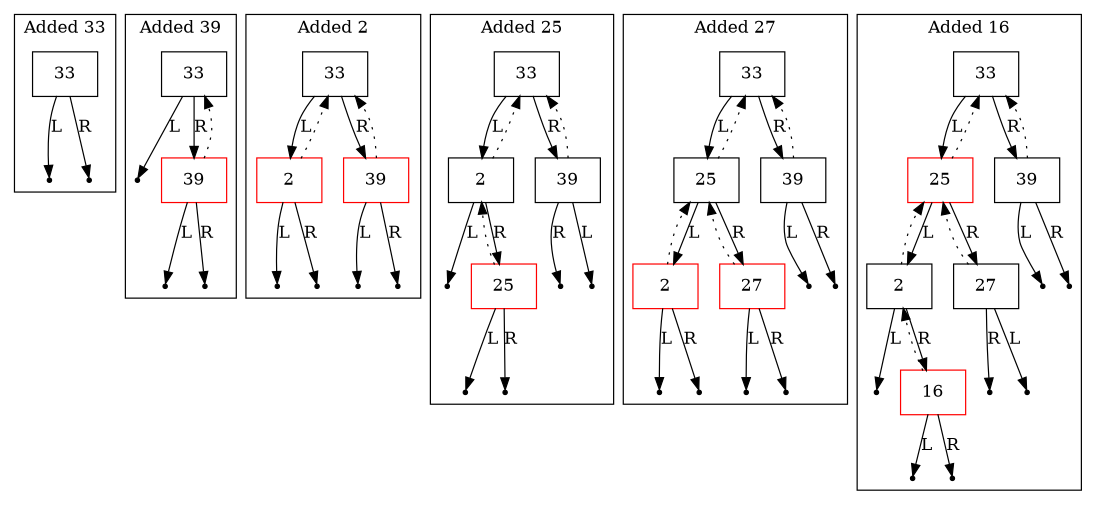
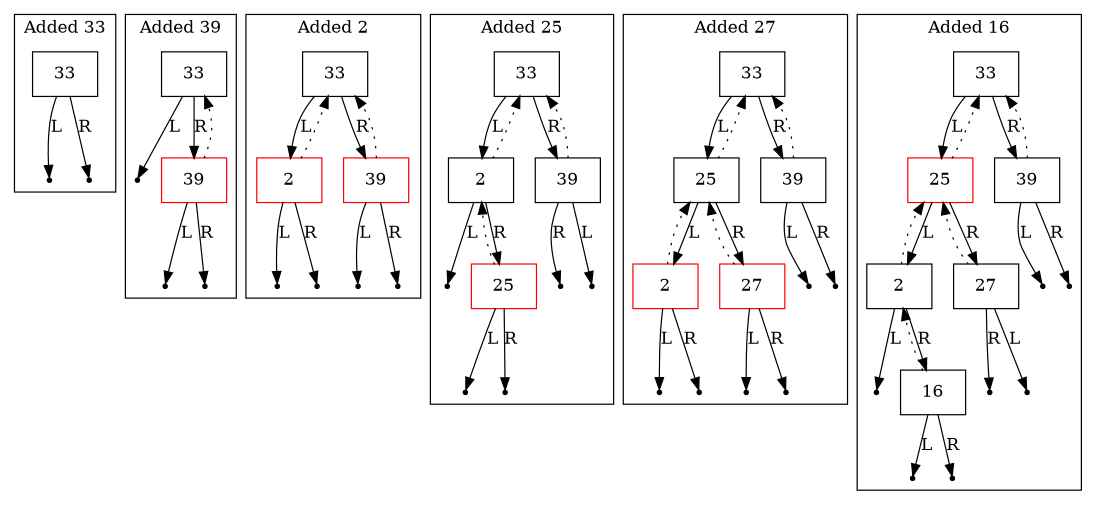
  digraph {
    fontname="DejaVu Serif"
    node [color=black shape=point fontname="DejaVu Serif"]
    edge [fontname="DejaVu Serif"]
    n1 [label="{33}" shape=record]
    n2 [label=Null]
    n3 [label=Null]
    n4 [label="{33}" shape=record]
    n5 [label=Null]
    n6 [color=red label="{39}" shape=record]
    n7 [label=Null]
    n8 [label=Null]
    n9 [label="{33}" shape=record]
    n10 [color=red label="{2}" shape=record]
    n11 [color=red label="{39}" shape=record]
    n12 [label=Null]
    n13 [label=Null]
    n14 [label=Null]
    n15 [label=Null]
    n16 [label="{33}" shape=record]
    n17 [label="{2}" shape=record]
    n18 [label="{39}" shape=record]
    n19 [label=Null]
    n20 [color=red label="{25}" shape=record]
    n21 [label=Null]
    n22 [label=Null]
    n23 [label=Null]
    n24 [label=Null]
    n25 [label="{33}" shape=record]
    n26 [label="{25}" shape=record]
    n27 [label="{39}" shape=record]
    n28 [color=red label="{2}" shape=record]
    n29 [color=red label="{27}" shape=record]
    n30 [label=Null]
    n31 [label=Null]
    n32 [label=Null]
    n33 [label=Null]
    n34 [label=Null]
    n35 [label=Null]
    n36 [label="{33}" shape=record]
    n37 [color=red label="{25}" shape=record]
    n38 [label="{39}" shape=record]
    n39 [label="{2}" shape=record]
    n40 [label="{27}" shape=record]
    n41 [label=Null]
-   n42 [color=red label="{16}" shape=record]
+   n42 [label="{16}" shape=record]
    n43 [label=Null]
    n44 [label=Null]
    n45 [label=Null]
    n46 [label=Null]
    n47 [label=Null]
    n48 [label=Null]
    subgraph cluster_1 {
      label="Added 33"
      n1
      n2
      n3
    }
    subgraph cluster_2 {
      label="Added 39"
      n4
      n5
      n6
      n7
      n8
    }
    subgraph cluster_3 {
      label="Added 2"
      n9
      n10
      n11
      n12
      n13
      n14
      n15
    }
    subgraph cluster_4 {
      label="Added 25"
      n16
      n17
      n18
      n19
      n20
      n21
      n22
      n23
      n24
    }
    subgraph cluster_5 {
      label="Added 27"
      n25
      n26
      n27
      n28
      n29
      n30
      n31
      n32
      n33
      n34
      n35
    }
    subgraph cluster_6 {
      label="Added 16"
      n36
      n37
      n38
      n39
      n40
      n41
      n42
      n43
      n44
      n45
      n46
      n47
      n48
    }
    n1 -> n2 [label=L]
    n1 -> n3 [label=R]
    n4 -> n5 [label=L]
    n4 -> n6 [label=R]
    n6 -> n4 [style=dotted]
    n6 -> n7 [label=L]
    n6 -> n8 [label=R]
    n9 -> n10 [label=L]
    n9 -> n11 [label=R]
    n10 -> n9 [style=dotted]
    n10 -> n12 [label=L]
    n10 -> n13 [label=R]
    n11 -> n9 [style=dotted]
    n11 -> n14 [label=L]
    n11 -> n15 [label=R]
    n16 -> n17 [label=L]
    n16 -> n18 [label=R]
    n17 -> n16 [style=dotted]
    n17 -> n19 [label=L]
    n17 -> n20 [label=R]
    n18 -> n16 [style=dotted]
    n18 -> n23 [label=L]
    n18 -> n24 [label=R]
    n20 -> n17 [style=dotted]
    n20 -> n21 [label=L]
    n20 -> n22 [label=R]
    n25 -> n26 [label=L]
    n25 -> n27 [label=R]
    n26 -> n25 [style=dotted]
    n26 -> n28 [label=L]
    n26 -> n29 [label=R]
    n27 -> n25 [style=dotted]
    n27 -> n34 [label=L]
    n27 -> n35 [label=R]
    n28 -> n26 [style=dotted]
    n28 -> n30 [label=L]
    n28 -> n31 [label=R]
    n29 -> n26 [style=dotted]
    n29 -> n32 [label=L]
    n29 -> n33 [label=R]
    n36 -> n37 [label=L]
    n36 -> n38 [label=R]
    n37 -> n36 [style=dotted]
    n37 -> n39 [label=L]
    n37 -> n40 [label=R]
    n38 -> n36 [style=dotted]
    n38 -> n47 [label=L]
    n38 -> n48 [label=R]
    n39 -> n37 [style=dotted]
    n39 -> n41 [label=L]
    n39 -> n42 [label=R]
    n40 -> n37 [style=dotted]
    n40 -> n45 [label=L]
    n40 -> n46 [label=R]
    n42 -> n39 [style=dotted]
    n42 -> n43 [label=L]
    n42 -> n44 [label=R]
  }
